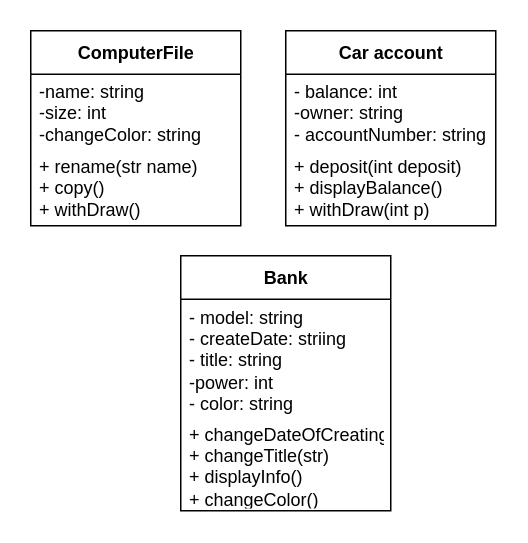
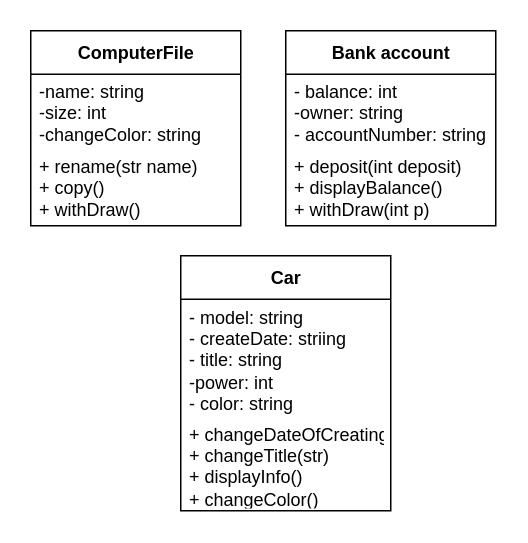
  <mxCell id="0" />
  <mxCell id="1" parent="0" />
  <mxCell id="2" value="ComputerFile" style="swimlane;fontStyle=1;align=center;verticalAlign=middle;childLayout=stackLayout;horizontal=1;startSize=29;horizontalStack=0;resizeParent=1;resizeParentMax=0;resizeLast=0;collapsible=0;marginBottom=0;html=1;" parent="1" vertex="1"><mxGeometry x="20" y="20" width="140" height="130" as="geometry" /></mxCell>
  <mxCell id="3" value="-name: string&amp;nbsp;&lt;br&gt;-size: int&lt;br&gt;-changeColor: string" style="text;html=1;strokeColor=none;fillColor=none;align=left;verticalAlign=middle;spacingLeft=4;spacingRight=4;overflow=hidden;rotatable=0;points=[[0,0.5],[1,0.5]];portConstraint=eastwest;shadow=1;" parent="2" vertex="1"><mxGeometry y="29" width="140" height="51" as="geometry" /></mxCell>
  <mxCell id="4" value="+ rename(str name)&lt;br&gt;+ copy()&lt;br&gt;+ withDraw()" style="text;html=1;strokeColor=none;fillColor=none;align=left;verticalAlign=middle;spacingLeft=4;spacingRight=4;overflow=hidden;rotatable=0;points=[[0,0.5],[1,0.5]];portConstraint=eastwest;shadow=1;" parent="2" vertex="1"><mxGeometry y="80" width="140" height="50" as="geometry" /></mxCell>
- <mxCell id="5" value="&lt;p class=&quot;Polecenie&quot;&gt;&lt;span lang=&quot;EN-US&quot;&gt;Car account&lt;/span&gt;&lt;/p&gt;" style="swimlane;fontStyle=1;align=center;verticalAlign=middle;childLayout=stackLayout;horizontal=1;startSize=29;horizontalStack=0;resizeParent=1;resizeParentMax=0;resizeLast=0;collapsible=0;marginBottom=0;html=1;" parent="1" vertex="1"><mxGeometry x="190" y="20" width="140" height="130" as="geometry" /></mxCell>
+ <mxCell id="5" value="&lt;p class=&quot;Polecenie&quot;&gt;&lt;span lang=&quot;EN-US&quot;&gt;Bank account&lt;/span&gt;&lt;/p&gt;" style="swimlane;fontStyle=1;align=center;verticalAlign=middle;childLayout=stackLayout;horizontal=1;startSize=29;horizontalStack=0;resizeParent=1;resizeParentMax=0;resizeLast=0;collapsible=0;marginBottom=0;html=1;" parent="1" vertex="1"><mxGeometry x="190" y="20" width="140" height="130" as="geometry" /></mxCell>
  <mxCell id="6" value="- balance: int&amp;nbsp;&lt;br&gt;-owner: string&lt;br&gt;- accountNumber: string" style="text;html=1;strokeColor=none;fillColor=none;align=left;verticalAlign=middle;spacingLeft=4;spacingRight=4;overflow=hidden;rotatable=0;points=[[0,0.5],[1,0.5]];portConstraint=eastwest;shadow=1;" parent="5" vertex="1"><mxGeometry y="29" width="140" height="51" as="geometry" /></mxCell>
  <mxCell id="7" value="+ deposit(int deposit)&lt;br&gt;+ displayBalance()&lt;br&gt;+ withDraw(int p)" style="text;html=1;strokeColor=none;fillColor=none;align=left;verticalAlign=middle;spacingLeft=4;spacingRight=4;overflow=hidden;rotatable=0;points=[[0,0.5],[1,0.5]];portConstraint=eastwest;shadow=1;" parent="5" vertex="1"><mxGeometry y="80" width="140" height="50" as="geometry" /></mxCell>
- <mxCell id="8" value="&lt;p class=&quot;Polecenie&quot;&gt;&lt;span lang=&quot;EN-US&quot;&gt;Bank&lt;/span&gt;&lt;/p&gt;" style="swimlane;fontStyle=1;align=center;verticalAlign=middle;childLayout=stackLayout;horizontal=1;startSize=29;horizontalStack=0;resizeParent=1;resizeParentMax=0;resizeLast=0;collapsible=0;marginBottom=0;html=1;" vertex="1" parent="1"><mxGeometry x="120" y="170" width="140" height="170" as="geometry" /></mxCell>
+ <mxCell id="8" value="&lt;p class=&quot;Polecenie&quot;&gt;&lt;span lang=&quot;EN-US&quot;&gt;Car&lt;/span&gt;&lt;/p&gt;" style="swimlane;fontStyle=1;align=center;verticalAlign=middle;childLayout=stackLayout;horizontal=1;startSize=29;horizontalStack=0;resizeParent=1;resizeParentMax=0;resizeLast=0;collapsible=0;marginBottom=0;html=1;" vertex="1" parent="1"><mxGeometry x="120" y="170" width="140" height="170" as="geometry" /></mxCell>
  <mxCell id="9" value="- model: string&lt;br&gt;- createDate: striing&lt;br&gt;- title: string&lt;br&gt;-power: int&lt;br&gt;- color: string" style="text;html=1;strokeColor=none;fillColor=none;align=left;verticalAlign=middle;spacingLeft=4;spacingRight=4;overflow=hidden;rotatable=0;points=[[0,0.5],[1,0.5]];portConstraint=eastwest;shadow=1;" vertex="1" parent="8"><mxGeometry y="29" width="140" height="81" as="geometry" /></mxCell>
  <mxCell id="10" value="+ changeDateOfCreating(str)&lt;br&gt;+ changeTitle(str)&lt;br&gt;+ displayInfo()&lt;br&gt;+ changeColor()&lt;br&gt;+ turnOn()&lt;br&gt;+ turnOff()" style="text;html=1;strokeColor=none;fillColor=none;align=left;verticalAlign=middle;spacingLeft=4;spacingRight=4;overflow=hidden;rotatable=0;points=[[0,0.5],[1,0.5]];portConstraint=eastwest;shadow=1;" vertex="1" parent="8"><mxGeometry y="110" width="140" height="60" as="geometry" /></mxCell>
